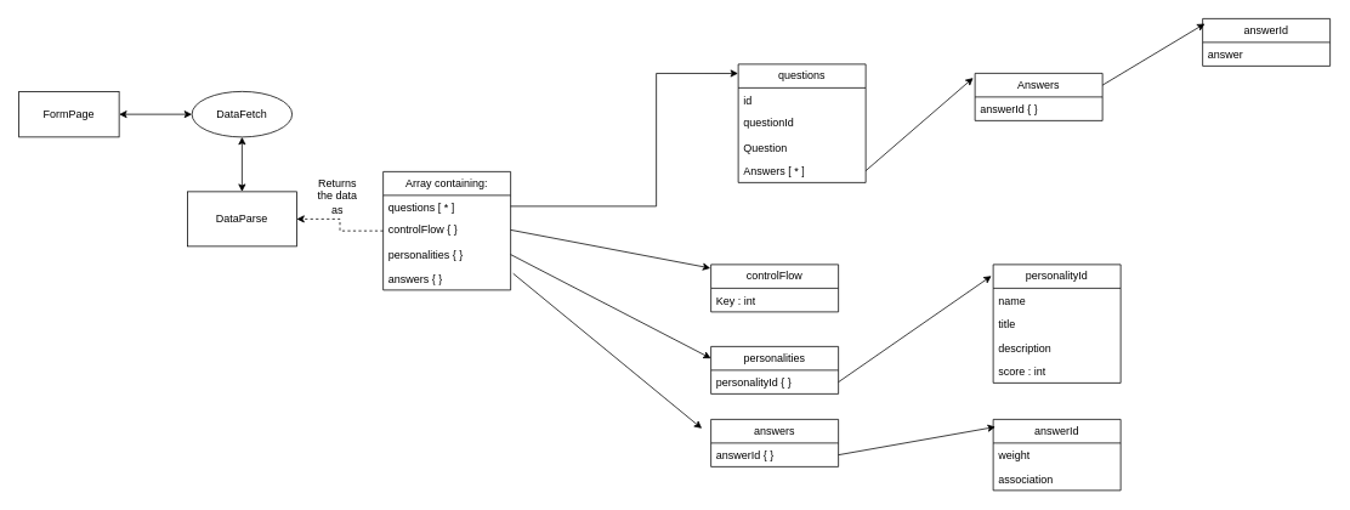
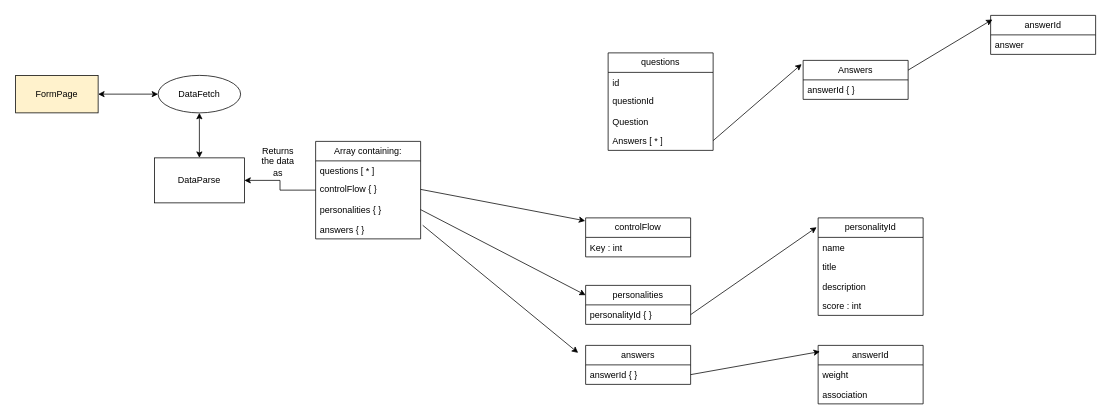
  <mxCell id="0" />
  <mxCell id="1" parent="0" />
- <mxCell id="2" value="FormPage" style="html=1;whiteSpace=wrap;" parent="1" vertex="1"><mxGeometry x="20" y="100" width="110" height="50" as="geometry" /></mxCell>
+ <mxCell id="2" value="FormPage" style="html=1;whiteSpace=wrap;fillColor=#fff2cc;" parent="1" vertex="1"><mxGeometry x="20" y="100" width="110" height="50" as="geometry" /></mxCell>
  <mxCell id="3" value="DataFetch" style="ellipse;html=1;whiteSpace=wrap;" parent="1" vertex="1"><mxGeometry x="210" y="100" width="110" height="50" as="geometry" /></mxCell>
  <mxCell id="4" value="DataParse" style="whiteSpace=wrap;html=1;" parent="1" vertex="1"><mxGeometry x="205" y="210" width="120" height="60" as="geometry" /></mxCell>
  <mxCell id="5" value="" style="endArrow=classic;startArrow=classic;html=1;rounded=0;exitX=1;exitY=0.5;exitDx=0;exitDy=0;entryX=0;entryY=0.5;entryDx=0;entryDy=0;" parent="1" source="2" target="3" edge="1"><mxGeometry width="50" height="50" relative="1" as="geometry"><mxPoint x="340" y="250" as="sourcePoint" /><mxPoint x="390" y="200" as="targetPoint" /></mxGeometry></mxCell>
  <mxCell id="6" value="" style="endArrow=classic;startArrow=classic;html=1;rounded=0;exitX=0.5;exitY=1;exitDx=0;exitDy=0;entryX=0.5;entryY=0;entryDx=0;entryDy=0;" parent="1" source="3" target="4" edge="1"><mxGeometry width="50" height="50" relative="1" as="geometry"><mxPoint x="265" y="150" as="sourcePoint" /><mxPoint x="270" y="210" as="targetPoint" /></mxGeometry></mxCell>
  <mxCell id="7" value="Array containing:" style="swimlane;fontStyle=0;childLayout=stackLayout;horizontal=1;startSize=26;fillColor=none;horizontalStack=0;resizeParent=1;resizeParentMax=0;resizeLast=0;collapsible=1;marginBottom=0;whiteSpace=wrap;html=1;" parent="1" vertex="1"><mxGeometry x="420" y="188" width="140" height="130" as="geometry" /></mxCell>
  <mxCell id="8" value="&lt;div style=&quot;text-align: center;&quot;&gt;&lt;span style=&quot;background-color: transparent; color: light-dark(rgb(0, 0, 0), rgb(255, 255, 255));&quot;&gt;questions [ * ]&lt;/span&gt;&lt;/div&gt;" style="text;strokeColor=none;fillColor=none;align=left;verticalAlign=top;spacingLeft=4;spacingRight=4;overflow=hidden;rotatable=0;points=[[0,0.5],[1,0.5]];portConstraint=eastwest;whiteSpace=wrap;html=1;" parent="7" vertex="1"><mxGeometry y="26" width="140" height="24" as="geometry" /></mxCell>
  <mxCell id="9" value="controlFlow { }" style="text;strokeColor=none;fillColor=none;align=left;verticalAlign=top;spacingLeft=4;spacingRight=4;overflow=hidden;rotatable=0;points=[[0,0.5],[1,0.5]];portConstraint=eastwest;whiteSpace=wrap;html=1;" parent="7" vertex="1"><mxGeometry y="50" width="140" height="28" as="geometry" /></mxCell>
  <mxCell id="10" value="personalities { }" style="text;strokeColor=none;fillColor=none;align=left;verticalAlign=top;spacingLeft=4;spacingRight=4;overflow=hidden;rotatable=0;points=[[0,0.5],[1,0.5]];portConstraint=eastwest;whiteSpace=wrap;html=1;" parent="7" vertex="1"><mxGeometry y="78" width="140" height="26" as="geometry" /></mxCell>
  <mxCell id="11" value="answers { }" style="text;strokeColor=none;fillColor=none;align=left;verticalAlign=top;spacingLeft=4;spacingRight=4;overflow=hidden;rotatable=0;points=[[0,0.5],[1,0.5]];portConstraint=eastwest;whiteSpace=wrap;html=1;" parent="7" vertex="1"><mxGeometry y="104" width="140" height="26" as="geometry" /></mxCell>
  <mxCell id="12" value="" style="group" parent="1" vertex="1" connectable="0"><mxGeometry x="340" y="200" width="60" height="30" as="geometry" /></mxCell>
- <mxCell id="13" value="" style="edgeStyle=orthogonalEdgeStyle;rounded=0;orthogonalLoop=1;jettySize=auto;html=1;dashed=1;" parent="12" source="7" target="4" edge="1"><mxGeometry relative="1" as="geometry" /></mxCell>
+ <mxCell id="13" value="" style="edgeStyle=orthogonalEdgeStyle;rounded=0;orthogonalLoop=1;jettySize=auto;html=1;" parent="12" source="7" target="4" edge="1"><mxGeometry relative="1" as="geometry" /></mxCell>
  <mxCell id="14" value="Returns the data as" style="text;html=1;align=center;verticalAlign=middle;whiteSpace=wrap;rounded=0;" parent="12" vertex="1"><mxGeometry width="60" height="30" as="geometry" /></mxCell>
  <mxCell id="15" value="questions" style="swimlane;fontStyle=0;childLayout=stackLayout;horizontal=1;startSize=26;fillColor=none;horizontalStack=0;resizeParent=1;resizeParentMax=0;resizeLast=0;collapsible=1;marginBottom=0;whiteSpace=wrap;html=1;" vertex="1" parent="1"><mxGeometry x="810" y="70" width="140" height="130" as="geometry" /></mxCell>
  <mxCell id="16" value="&lt;div style=&quot;text-align: center;&quot;&gt;id&lt;/div&gt;" style="text;strokeColor=none;fillColor=none;align=left;verticalAlign=top;spacingLeft=4;spacingRight=4;overflow=hidden;rotatable=0;points=[[0,0.5],[1,0.5]];portConstraint=eastwest;whiteSpace=wrap;html=1;" vertex="1" parent="15"><mxGeometry y="26" width="140" height="24" as="geometry" /></mxCell>
  <mxCell id="17" value="questionId&lt;span style=&quot;white-space: pre;&quot;&gt;&#09;&lt;/span&gt;" style="text;strokeColor=none;fillColor=none;align=left;verticalAlign=top;spacingLeft=4;spacingRight=4;overflow=hidden;rotatable=0;points=[[0,0.5],[1,0.5]];portConstraint=eastwest;whiteSpace=wrap;html=1;" vertex="1" parent="15"><mxGeometry y="50" width="140" height="28" as="geometry" /></mxCell>
  <mxCell id="18" value="Question" style="text;strokeColor=none;fillColor=none;align=left;verticalAlign=top;spacingLeft=4;spacingRight=4;overflow=hidden;rotatable=0;points=[[0,0.5],[1,0.5]];portConstraint=eastwest;whiteSpace=wrap;html=1;" vertex="1" parent="15"><mxGeometry y="78" width="140" height="26" as="geometry" /></mxCell>
  <mxCell id="19" value="Answers [ * ]" style="text;strokeColor=none;fillColor=none;align=left;verticalAlign=top;spacingLeft=4;spacingRight=4;overflow=hidden;rotatable=0;points=[[0,0.5],[1,0.5]];portConstraint=eastwest;whiteSpace=wrap;html=1;" vertex="1" parent="15"><mxGeometry y="104" width="140" height="26" as="geometry" /></mxCell>
- <mxCell id="20" value="" style="edgeStyle=orthogonalEdgeStyle;rounded=0;orthogonalLoop=1;jettySize=auto;html=1;entryX=-0.001;entryY=0.078;entryDx=0;entryDy=0;entryPerimeter=0;exitX=1;exitY=0.5;exitDx=0;exitDy=0;" edge="1" parent="1" source="8" target="15"><mxGeometry relative="1" as="geometry"><mxPoint x="630" y="292" as="targetPoint" /><Array as="points"><mxPoint x="720" y="226" /><mxPoint x="720" y="80" /></Array></mxGeometry></mxCell>
  <mxCell id="21" value="controlFlow" style="swimlane;fontStyle=0;childLayout=stackLayout;horizontal=1;startSize=26;fillColor=none;horizontalStack=0;resizeParent=1;resizeParentMax=0;resizeLast=0;collapsible=1;marginBottom=0;whiteSpace=wrap;html=1;" vertex="1" parent="1"><mxGeometry x="780" y="290" width="140" height="52" as="geometry" /></mxCell>
  <mxCell id="22" value="Key : int" style="text;strokeColor=none;fillColor=none;align=left;verticalAlign=top;spacingLeft=4;spacingRight=4;overflow=hidden;rotatable=0;points=[[0,0.5],[1,0.5]];portConstraint=eastwest;whiteSpace=wrap;html=1;" vertex="1" parent="21"><mxGeometry y="26" width="140" height="26" as="geometry" /></mxCell>
  <mxCell id="23" value="" style="endArrow=classic;html=1;rounded=0;exitX=1;exitY=0.5;exitDx=0;exitDy=0;entryX=-0.004;entryY=0.076;entryDx=0;entryDy=0;entryPerimeter=0;" edge="1" parent="1" source="9" target="21"><mxGeometry width="50" height="50" relative="1" as="geometry"><mxPoint x="670" y="420" as="sourcePoint" /><mxPoint x="720" y="370" as="targetPoint" /></mxGeometry></mxCell>
  <mxCell id="24" value="personalities" style="swimlane;fontStyle=0;childLayout=stackLayout;horizontal=1;startSize=26;fillColor=none;horizontalStack=0;resizeParent=1;resizeParentMax=0;resizeLast=0;collapsible=1;marginBottom=0;whiteSpace=wrap;html=1;" vertex="1" parent="1"><mxGeometry x="780" y="380" width="140" height="52" as="geometry" /></mxCell>
  <mxCell id="25" value="personalityId { }&amp;nbsp;" style="text;strokeColor=none;fillColor=none;align=left;verticalAlign=top;spacingLeft=4;spacingRight=4;overflow=hidden;rotatable=0;points=[[0,0.5],[1,0.5]];portConstraint=eastwest;whiteSpace=wrap;html=1;" vertex="1" parent="24"><mxGeometry y="26" width="140" height="26" as="geometry" /></mxCell>
  <mxCell id="26" value="" style="endArrow=classic;html=1;rounded=0;exitX=1;exitY=0.5;exitDx=0;exitDy=0;entryX=0;entryY=0.25;entryDx=0;entryDy=0;" edge="1" parent="1" source="10" target="24"><mxGeometry width="50" height="50" relative="1" as="geometry"><mxPoint x="720" y="280" as="sourcePoint" /><mxPoint x="939" y="322" as="targetPoint" /></mxGeometry></mxCell>
  <mxCell id="27" value="personalityId" style="swimlane;fontStyle=0;childLayout=stackLayout;horizontal=1;startSize=26;fillColor=none;horizontalStack=0;resizeParent=1;resizeParentMax=0;resizeLast=0;collapsible=1;marginBottom=0;whiteSpace=wrap;html=1;" vertex="1" parent="1"><mxGeometry x="1090" y="290" width="140" height="130" as="geometry" /></mxCell>
  <mxCell id="28" value="name" style="text;strokeColor=none;fillColor=none;align=left;verticalAlign=top;spacingLeft=4;spacingRight=4;overflow=hidden;rotatable=0;points=[[0,0.5],[1,0.5]];portConstraint=eastwest;whiteSpace=wrap;html=1;" vertex="1" parent="27"><mxGeometry y="26" width="140" height="26" as="geometry" /></mxCell>
  <mxCell id="29" value="title&lt;span style=&quot;white-space: pre;&quot;&gt;&#09;&lt;/span&gt;&lt;div&gt;&lt;br&gt;&lt;/div&gt;" style="text;strokeColor=none;fillColor=none;align=left;verticalAlign=top;spacingLeft=4;spacingRight=4;overflow=hidden;rotatable=0;points=[[0,0.5],[1,0.5]];portConstraint=eastwest;whiteSpace=wrap;html=1;" vertex="1" parent="27"><mxGeometry y="52" width="140" height="26" as="geometry" /></mxCell>
  <mxCell id="30" value="description" style="text;strokeColor=none;fillColor=none;align=left;verticalAlign=top;spacingLeft=4;spacingRight=4;overflow=hidden;rotatable=0;points=[[0,0.5],[1,0.5]];portConstraint=eastwest;whiteSpace=wrap;html=1;" vertex="1" parent="27"><mxGeometry y="78" width="140" height="26" as="geometry" /></mxCell>
  <mxCell id="31" value="score : int" style="text;strokeColor=none;fillColor=none;align=left;verticalAlign=top;spacingLeft=4;spacingRight=4;overflow=hidden;rotatable=0;points=[[0,0.5],[1,0.5]];portConstraint=eastwest;whiteSpace=wrap;html=1;" vertex="1" parent="27"><mxGeometry y="104" width="140" height="26" as="geometry" /></mxCell>
  <mxCell id="32" value="" style="endArrow=classic;html=1;rounded=0;exitX=1;exitY=0.5;exitDx=0;exitDy=0;entryX=-0.014;entryY=0.096;entryDx=0;entryDy=0;entryPerimeter=0;" edge="1" parent="1" source="25" target="27"><mxGeometry width="50" height="50" relative="1" as="geometry"><mxPoint x="650" y="330" as="sourcePoint" /><mxPoint x="870" y="444" as="targetPoint" /></mxGeometry></mxCell>
  <mxCell id="33" value="" style="endArrow=classic;html=1;rounded=0;exitX=1.02;exitY=0.303;exitDx=0;exitDy=0;exitPerimeter=0;" edge="1" parent="1" source="11"><mxGeometry width="50" height="50" relative="1" as="geometry"><mxPoint x="600" y="300" as="sourcePoint" /><mxPoint x="770" y="470" as="targetPoint" /></mxGeometry></mxCell>
  <mxCell id="34" value="answers" style="swimlane;fontStyle=0;childLayout=stackLayout;horizontal=1;startSize=26;fillColor=none;horizontalStack=0;resizeParent=1;resizeParentMax=0;resizeLast=0;collapsible=1;marginBottom=0;whiteSpace=wrap;html=1;" vertex="1" parent="1"><mxGeometry x="780" y="460" width="140" height="52" as="geometry" /></mxCell>
  <mxCell id="35" value="answerId { }" style="text;strokeColor=none;fillColor=none;align=left;verticalAlign=top;spacingLeft=4;spacingRight=4;overflow=hidden;rotatable=0;points=[[0,0.5],[1,0.5]];portConstraint=eastwest;whiteSpace=wrap;html=1;" vertex="1" parent="34"><mxGeometry y="26" width="140" height="26" as="geometry" /></mxCell>
  <mxCell id="36" value="answerId" style="swimlane;fontStyle=0;childLayout=stackLayout;horizontal=1;startSize=26;fillColor=none;horizontalStack=0;resizeParent=1;resizeParentMax=0;resizeLast=0;collapsible=1;marginBottom=0;whiteSpace=wrap;html=1;" vertex="1" parent="1"><mxGeometry x="1090" y="460" width="140" height="78" as="geometry" /></mxCell>
  <mxCell id="37" value="weight" style="text;strokeColor=none;fillColor=none;align=left;verticalAlign=top;spacingLeft=4;spacingRight=4;overflow=hidden;rotatable=0;points=[[0,0.5],[1,0.5]];portConstraint=eastwest;whiteSpace=wrap;html=1;" vertex="1" parent="36"><mxGeometry y="26" width="140" height="26" as="geometry" /></mxCell>
  <mxCell id="38" value="&lt;div&gt;association&lt;/div&gt;" style="text;strokeColor=none;fillColor=none;align=left;verticalAlign=top;spacingLeft=4;spacingRight=4;overflow=hidden;rotatable=0;points=[[0,0.5],[1,0.5]];portConstraint=eastwest;whiteSpace=wrap;html=1;" vertex="1" parent="36"><mxGeometry y="52" width="140" height="26" as="geometry" /></mxCell>
  <mxCell id="39" value="" style="endArrow=classic;html=1;rounded=0;exitX=1;exitY=0.5;exitDx=0;exitDy=0;entryX=0.017;entryY=0.106;entryDx=0;entryDy=0;entryPerimeter=0;" edge="1" parent="1" source="35" target="36"><mxGeometry width="50" height="50" relative="1" as="geometry"><mxPoint x="990" y="497" as="sourcePoint" /><mxPoint x="1158" y="380" as="targetPoint" /></mxGeometry></mxCell>
  <mxCell id="40" value="Answers" style="swimlane;fontStyle=0;childLayout=stackLayout;horizontal=1;startSize=26;fillColor=none;horizontalStack=0;resizeParent=1;resizeParentMax=0;resizeLast=0;collapsible=1;marginBottom=0;whiteSpace=wrap;html=1;" vertex="1" parent="1"><mxGeometry x="1070" y="80" width="140" height="52" as="geometry" /></mxCell>
  <mxCell id="41" value="answerId { }" style="text;strokeColor=none;fillColor=none;align=left;verticalAlign=top;spacingLeft=4;spacingRight=4;overflow=hidden;rotatable=0;points=[[0,0.5],[1,0.5]];portConstraint=eastwest;whiteSpace=wrap;html=1;" vertex="1" parent="40"><mxGeometry y="26" width="140" height="26" as="geometry" /></mxCell>
  <mxCell id="42" value="" style="endArrow=classic;html=1;rounded=0;exitX=1;exitY=0.5;exitDx=0;exitDy=0;entryX=-0.014;entryY=0.096;entryDx=0;entryDy=0;entryPerimeter=0;" edge="1" parent="1" target="40" source="19"><mxGeometry width="50" height="50" relative="1" as="geometry"><mxPoint x="720" y="-13" as="sourcePoint" /><mxPoint x="850" y="234" as="targetPoint" /></mxGeometry></mxCell>
  <mxCell id="43" value="answerId" style="swimlane;fontStyle=0;childLayout=stackLayout;horizontal=1;startSize=26;fillColor=none;horizontalStack=0;resizeParent=1;resizeParentMax=0;resizeLast=0;collapsible=1;marginBottom=0;whiteSpace=wrap;html=1;" vertex="1" parent="1"><mxGeometry x="1320" y="20" width="140" height="52" as="geometry" /></mxCell>
  <mxCell id="44" value="answer" style="text;strokeColor=none;fillColor=none;align=left;verticalAlign=top;spacingLeft=4;spacingRight=4;overflow=hidden;rotatable=0;points=[[0,0.5],[1,0.5]];portConstraint=eastwest;whiteSpace=wrap;html=1;" vertex="1" parent="43"><mxGeometry y="26" width="140" height="26" as="geometry" /></mxCell>
  <mxCell id="45" value="" style="endArrow=classic;html=1;rounded=0;exitX=1;exitY=0.25;exitDx=0;exitDy=0;entryX=0.017;entryY=0.106;entryDx=0;entryDy=0;entryPerimeter=0;" edge="1" parent="1" target="43" source="40"><mxGeometry width="50" height="50" relative="1" as="geometry"><mxPoint x="1310" y="479" as="sourcePoint" /><mxPoint x="1548" y="360" as="targetPoint" /></mxGeometry></mxCell>
